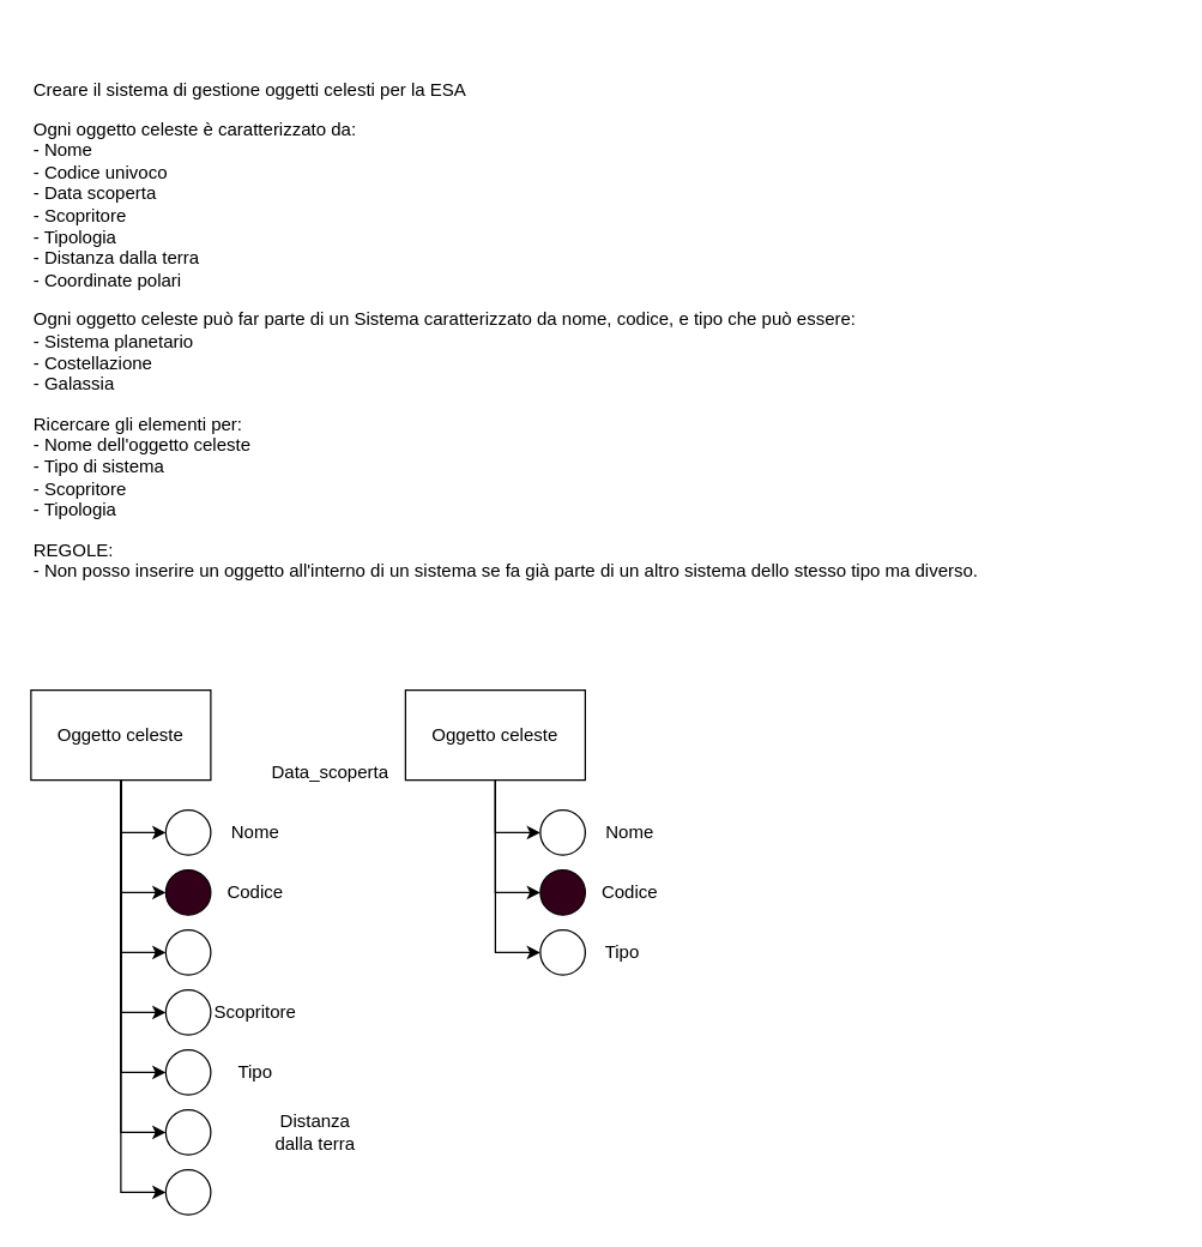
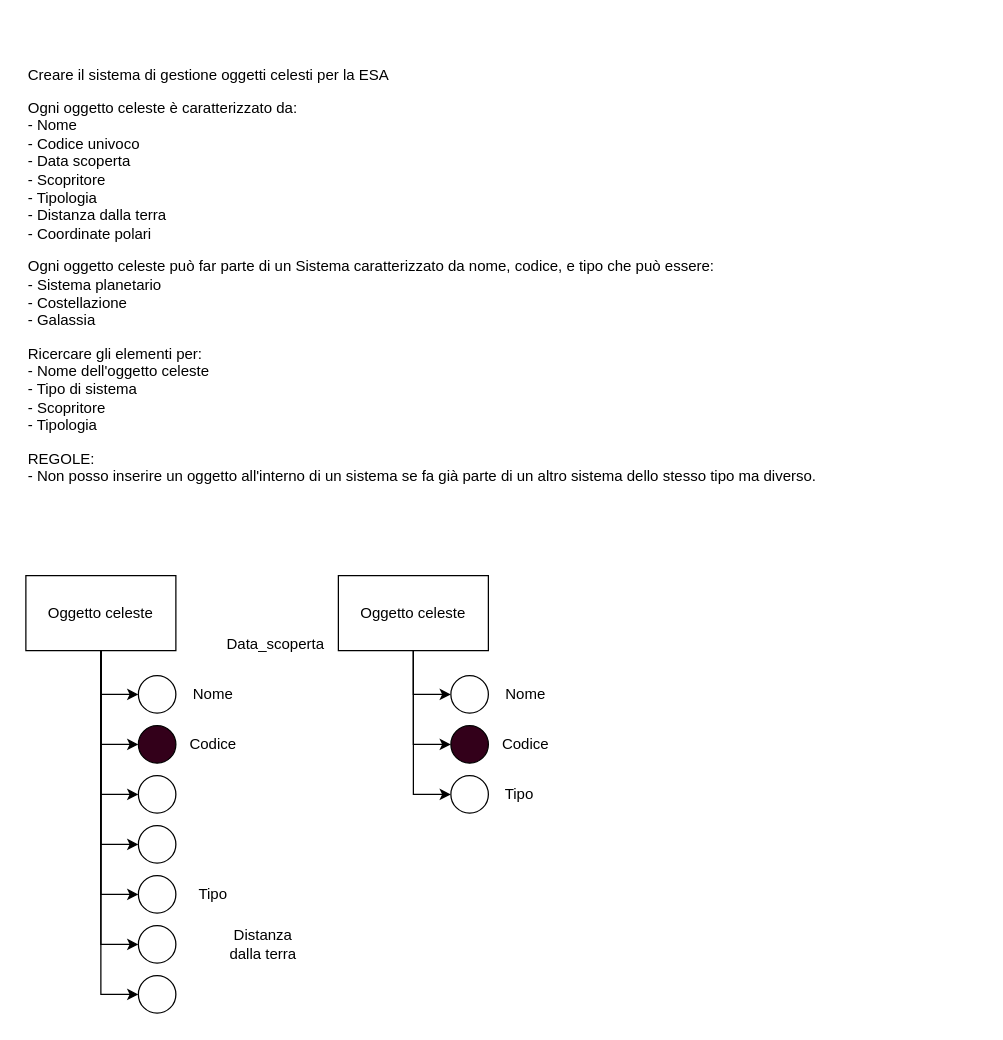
  <mxCell id="0" />
  <mxCell id="1" parent="0" />
  <mxCell id="2" value="&lt;p&gt;Creare il sistema di gestione oggetti celesti per la ESA&lt;/p&gt;&lt;p&gt;Ogni oggetto celeste è caratterizzato da:&lt;br&gt;- Nome&lt;br&gt;- Codice univoco&lt;br&gt;- Data scoperta&lt;br&gt;- Scopritore&lt;br&gt;- Tipologia&lt;br&gt;- Distanza dalla terra&lt;br&gt;- Coordinate polari&lt;/p&gt;&lt;p&gt;Ogni oggetto celeste può far parte di un Sistema caratterizzato da nome, codice, e tipo che può essere:&lt;br&gt;- Sistema planetario&lt;br&gt;- Costellazione&lt;br&gt;- Galassia&lt;/p&gt;&lt;p&gt;Ricercare gli elementi per:&lt;br&gt;- Nome dell'oggetto celeste&lt;br&gt;- Tipo di sistema&lt;br&gt;- Scopritore&lt;br&gt;- Tipologia&lt;/p&gt;&lt;p&gt;REGOLE:&lt;br&gt;- Non posso inserire un oggetto all'interno di un sistema se fa già parte di un altro sistema dello stesso tipo ma diverso.&lt;/p&gt;" style="text;html=1;align=left;verticalAlign=middle;whiteSpace=wrap;rounded=0;" vertex="1" parent="1"><mxGeometry x="20" y="20" width="760" height="400" as="geometry" /></mxCell>
  <mxCell id="3" style="edgeStyle=orthogonalEdgeStyle;rounded=0;orthogonalLoop=1;jettySize=auto;html=1;exitX=0.5;exitY=1;exitDx=0;exitDy=0;entryX=0;entryY=0.5;entryDx=0;entryDy=0;" edge="1" parent="1" source="10" target="11"><mxGeometry relative="1" as="geometry" /></mxCell>
  <mxCell id="4" style="edgeStyle=orthogonalEdgeStyle;rounded=0;orthogonalLoop=1;jettySize=auto;html=1;entryX=0;entryY=0.5;entryDx=0;entryDy=0;" edge="1" parent="1" source="10" target="12"><mxGeometry relative="1" as="geometry" /></mxCell>
  <mxCell id="5" style="edgeStyle=orthogonalEdgeStyle;rounded=0;orthogonalLoop=1;jettySize=auto;html=1;exitX=0.5;exitY=1;exitDx=0;exitDy=0;entryX=0;entryY=0.5;entryDx=0;entryDy=0;" edge="1" parent="1" source="10" target="13"><mxGeometry relative="1" as="geometry" /></mxCell>
  <mxCell id="6" style="edgeStyle=orthogonalEdgeStyle;rounded=0;orthogonalLoop=1;jettySize=auto;html=1;entryX=0;entryY=0.5;entryDx=0;entryDy=0;" edge="1" parent="1" source="10" target="14"><mxGeometry relative="1" as="geometry" /></mxCell>
  <mxCell id="7" style="edgeStyle=orthogonalEdgeStyle;rounded=0;orthogonalLoop=1;jettySize=auto;html=1;exitX=0.5;exitY=1;exitDx=0;exitDy=0;entryX=0;entryY=0.5;entryDx=0;entryDy=0;" edge="1" parent="1" source="10" target="15"><mxGeometry relative="1" as="geometry" /></mxCell>
  <mxCell id="8" style="edgeStyle=orthogonalEdgeStyle;rounded=0;orthogonalLoop=1;jettySize=auto;html=1;exitX=0.5;exitY=1;exitDx=0;exitDy=0;entryX=0;entryY=0.5;entryDx=0;entryDy=0;" edge="1" parent="1" source="10" target="21"><mxGeometry relative="1" as="geometry" /></mxCell>
  <mxCell id="9" style="edgeStyle=orthogonalEdgeStyle;rounded=0;orthogonalLoop=1;jettySize=auto;html=1;exitX=0.5;exitY=1;exitDx=0;exitDy=0;entryX=0;entryY=0.5;entryDx=0;entryDy=0;" edge="1" parent="1" source="10" target="22"><mxGeometry relative="1" as="geometry" /></mxCell>
  <mxCell id="10" value="Oggetto celeste" style="rounded=0;whiteSpace=wrap;html=1;" vertex="1" parent="1"><mxGeometry x="20" y="460" width="120" height="60" as="geometry" /></mxCell>
  <mxCell id="11" value="" style="ellipse;whiteSpace=wrap;html=1;aspect=fixed;" vertex="1" parent="1"><mxGeometry x="110" y="540" width="30" height="30" as="geometry" /></mxCell>
  <mxCell id="12" value="" style="ellipse;whiteSpace=wrap;html=1;aspect=fixed;fillColor=#33001A;" vertex="1" parent="1"><mxGeometry x="110" y="580" width="30" height="30" as="geometry" /></mxCell>
  <mxCell id="13" value="" style="ellipse;whiteSpace=wrap;html=1;aspect=fixed;" vertex="1" parent="1"><mxGeometry x="110" y="620" width="30" height="30" as="geometry" /></mxCell>
  <mxCell id="14" value="" style="ellipse;whiteSpace=wrap;html=1;aspect=fixed;" vertex="1" parent="1"><mxGeometry x="110" y="660" width="30" height="30" as="geometry" /></mxCell>
  <mxCell id="15" value="" style="ellipse;whiteSpace=wrap;html=1;aspect=fixed;" vertex="1" parent="1"><mxGeometry x="110" y="700" width="30" height="30" as="geometry" /></mxCell>
  <mxCell id="16" value="Nome" style="text;html=1;align=center;verticalAlign=middle;whiteSpace=wrap;rounded=0;" vertex="1" parent="1"><mxGeometry x="140" y="540" width="60" height="30" as="geometry" /></mxCell>
  <mxCell id="17" value="Codice" style="text;html=1;align=center;verticalAlign=middle;whiteSpace=wrap;rounded=0;" vertex="1" parent="1"><mxGeometry x="140" y="580" width="60" height="30" as="geometry" /></mxCell>
  <mxCell id="18" value="Data_scoperta" style="text;html=1;align=center;verticalAlign=middle;whiteSpace=wrap;rounded=0;" vertex="1" parent="1"><mxGeometry x="180" y="500" width="80" height="30" as="geometry" /></mxCell>
- <mxCell id="19" value="Scopritore" style="text;html=1;align=center;verticalAlign=middle;whiteSpace=wrap;rounded=0;" vertex="1" parent="1"><mxGeometry x="140" y="660" width="60" height="30" as="geometry" /></mxCell>
  <mxCell id="20" value="Tipo" style="text;html=1;align=center;verticalAlign=middle;whiteSpace=wrap;rounded=0;" vertex="1" parent="1"><mxGeometry x="140" y="700" width="60" height="30" as="geometry" /></mxCell>
  <mxCell id="21" value="" style="ellipse;whiteSpace=wrap;html=1;aspect=fixed;" vertex="1" parent="1"><mxGeometry x="110" y="740" width="30" height="30" as="geometry" /></mxCell>
  <mxCell id="22" value="" style="ellipse;whiteSpace=wrap;html=1;aspect=fixed;" vertex="1" parent="1"><mxGeometry x="110" y="780" width="30" height="30" as="geometry" /></mxCell>
  <mxCell id="23" value="Distanza dalla terra" style="text;html=1;align=center;verticalAlign=middle;whiteSpace=wrap;rounded=0;" vertex="1" parent="1"><mxGeometry x="180" y="740" width="60" height="30" as="geometry" /></mxCell>
  <mxCell id="24" style="edgeStyle=orthogonalEdgeStyle;rounded=0;orthogonalLoop=1;jettySize=auto;html=1;exitX=0.5;exitY=1;exitDx=0;exitDy=0;entryX=0;entryY=0.5;entryDx=0;entryDy=0;" edge="1" parent="1" source="27" target="28"><mxGeometry relative="1" as="geometry" /></mxCell>
  <mxCell id="25" style="edgeStyle=orthogonalEdgeStyle;rounded=0;orthogonalLoop=1;jettySize=auto;html=1;entryX=0;entryY=0.5;entryDx=0;entryDy=0;" edge="1" parent="1" source="27" target="29"><mxGeometry relative="1" as="geometry" /></mxCell>
  <mxCell id="26" style="edgeStyle=orthogonalEdgeStyle;rounded=0;orthogonalLoop=1;jettySize=auto;html=1;exitX=0.5;exitY=1;exitDx=0;exitDy=0;entryX=0;entryY=0.5;entryDx=0;entryDy=0;" edge="1" parent="1" source="27" target="30"><mxGeometry relative="1" as="geometry" /></mxCell>
  <mxCell id="27" value="Oggetto celeste" style="rounded=0;whiteSpace=wrap;html=1;" vertex="1" parent="1"><mxGeometry x="270" y="460" width="120" height="60" as="geometry" /></mxCell>
  <mxCell id="28" value="" style="ellipse;whiteSpace=wrap;html=1;aspect=fixed;" vertex="1" parent="1"><mxGeometry x="360" y="540" width="30" height="30" as="geometry" /></mxCell>
  <mxCell id="29" value="" style="ellipse;whiteSpace=wrap;html=1;aspect=fixed;fillColor=#33001A;" vertex="1" parent="1"><mxGeometry x="360" y="580" width="30" height="30" as="geometry" /></mxCell>
  <mxCell id="30" value="" style="ellipse;whiteSpace=wrap;html=1;aspect=fixed;" vertex="1" parent="1"><mxGeometry x="360" y="620" width="30" height="30" as="geometry" /></mxCell>
  <mxCell id="31" value="Nome" style="text;html=1;align=center;verticalAlign=middle;whiteSpace=wrap;rounded=0;" vertex="1" parent="1"><mxGeometry x="390" y="540" width="60" height="30" as="geometry" /></mxCell>
  <mxCell id="32" value="Codice" style="text;html=1;align=center;verticalAlign=middle;whiteSpace=wrap;rounded=0;" vertex="1" parent="1"><mxGeometry x="390" y="580" width="60" height="30" as="geometry" /></mxCell>
  <mxCell id="33" value="Tipo" style="text;html=1;align=center;verticalAlign=middle;whiteSpace=wrap;rounded=0;" vertex="1" parent="1"><mxGeometry x="390" y="620" width="50" height="30" as="geometry" /></mxCell>
